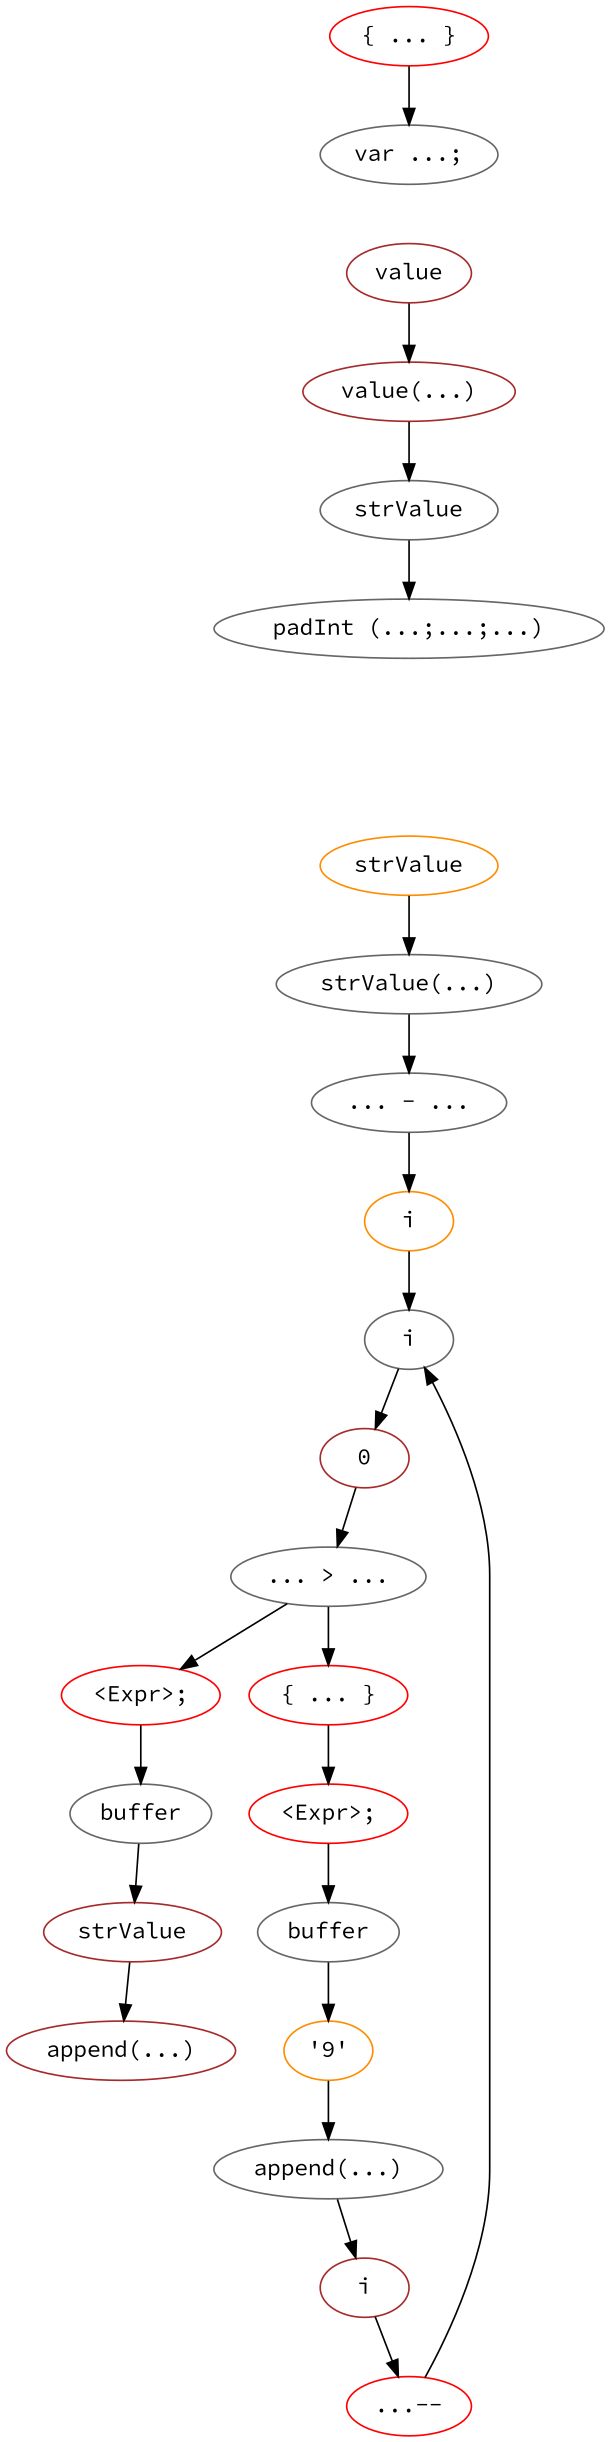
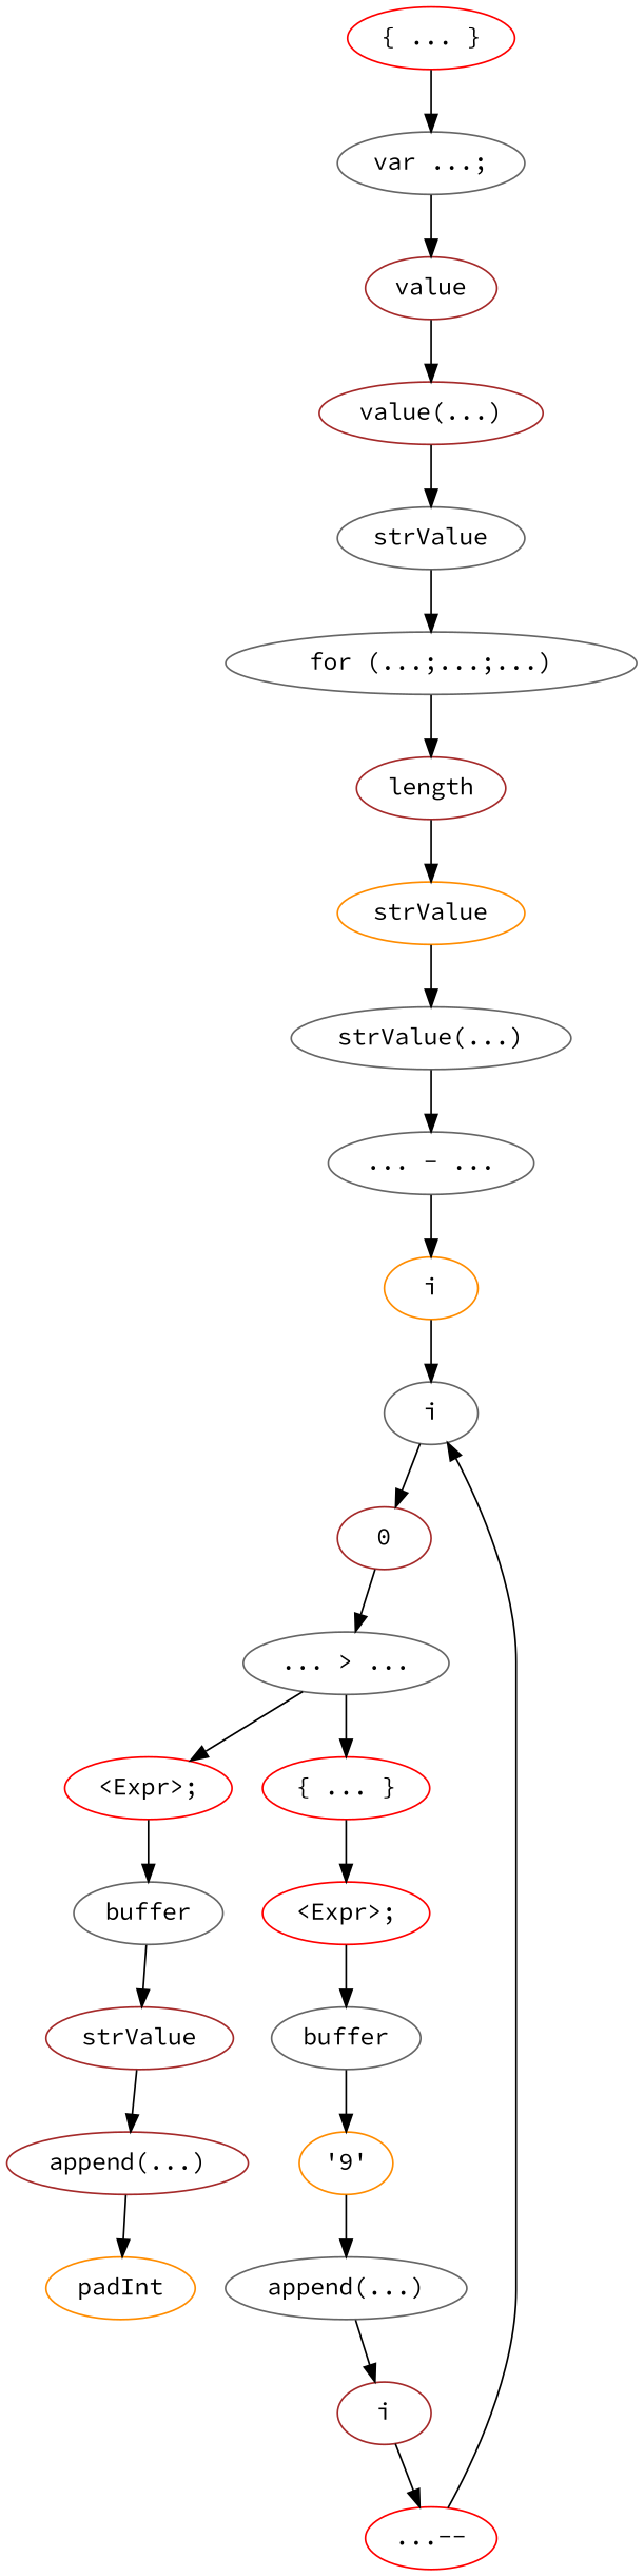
  digraph {
    compound=true
    fontname="Source Code Pro"
    node [color=gray40 fontname="Source Code Pro"]
    edge [fontname="Source Code Pro"]
    n1 [color=red label="{ ... }"]
    n2 [label="var ...;"]
    n3 [color=brown label=value]
    n4 [color=brown label="value(...)"]
    n5 [label=strValue]
-   n6 [label="padInt (...;...;...)"]
+   n6 [label="for (...;...;...)"]
+   n7 [color=brown label=length]
    n8 [color=darkorange label=strValue]
    n9 [label="strValue(...)"]
    n10 [color=red label="<Expr>;"]
    n11 [label=buffer]
    n12 [color=brown label=strValue]
    n13 [color=brown label="append(...)"]
    n14 [color=darkorange label=i]
    n15 [label=i]
    n16 [color=brown label=0]
    n17 [label="... > ..."]
    n18 [label="... - ..."]
    n19 [color=red label="{ ... }"]
    n20 [color=red label="<Expr>;"]
    n21 [label=buffer]
    n22 [color=red label="...--"]
    n23 [color=darkorange label="'9'"]
    n24 [color=brown label=i]
    n25 [label="append(...)"]
+   n26 [color=darkorange label=padInt]
    n1 -> n2
+   n2 -> n3
    n3 -> n4
    n4 -> n5
    n5 -> n6
+   n6 -> n7
+   n7 -> n8
    n8 -> n9
    n9 -> n18
    n10 -> n11
    n11 -> n12
    n12 -> n13
+   n13 -> n26
    n14 -> n15
    n15 -> n16
    n16 -> n17
    n17 -> n10
    n17 -> n19
    n18 -> n14
    n19 -> n20
    n20 -> n21
    n21 -> n23
    n22 -> n15
    n23 -> n25
    n24 -> n22
    n25 -> n24
  }
